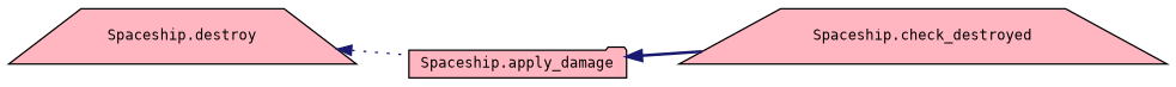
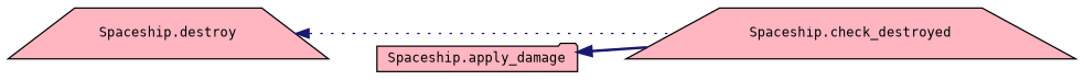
  digraph {
    fontname="DejaVu Sans Mono"
    rankdir=LR
    node [color=black fillcolor=lightpink fontname="DejaVu Sans Mono" fontsize=10 shape=trapezium style=filled]
    edge [color=midnightblue dir=back fontname="DejaVu Sans Mono" fontsize=10 labelfontname=Helvetica labelfontsize=10]
    n1 [fontcolor=black height=0.2 label="Spaceship.destroy" width=0.4]
    n2 [height=0.2 label="Spaceship.check_destroyed" width=0.4]
    n3 [height=0.2 label="Spaceship.apply_damage" shape=folder width=0.4]
-   n1 -> n3 [style=dotted]
+   n1 -> n2 [style=dotted]
    n3 -> n2 [style=bold]
  }
